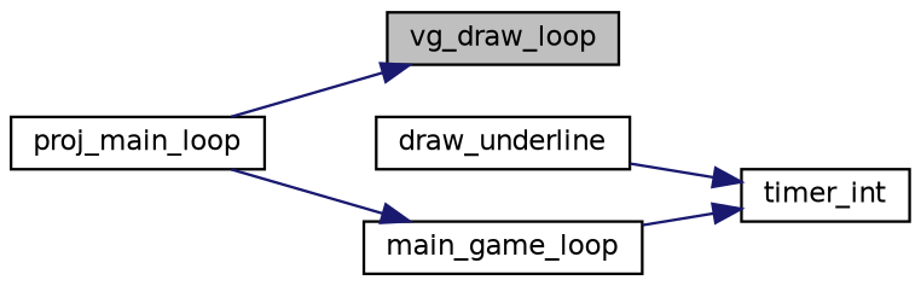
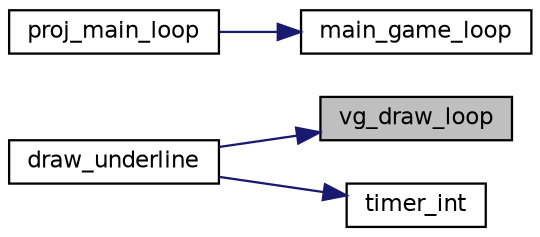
  digraph {
    rankdir=RL
    node [color=black fillcolor=white fontname=Helvetica fontsize=10 shape=record style=filled]
    edge [color=midnightblue dir=back fontname=Helvetica fontsize=10 labelfontname=Helvetica labelfontsize=10 style=solid]
    n1 [fillcolor=grey75 fontcolor=black height=0.2 label=vg_draw_loop width=0.4]
    n2 [height=0.2 label=draw_underline width=0.4]
    n3 [height=0.2 label=timer_int width=0.4]
    n4 [height=0.2 label=main_game_loop width=0.4]
    n5 [height=0.2 label=proj_main_loop width=0.4]
-   n1 -> n5
+   n1 -> n2
    n3 -> n2
-   n3 -> n4
    n4 -> n5
  }
